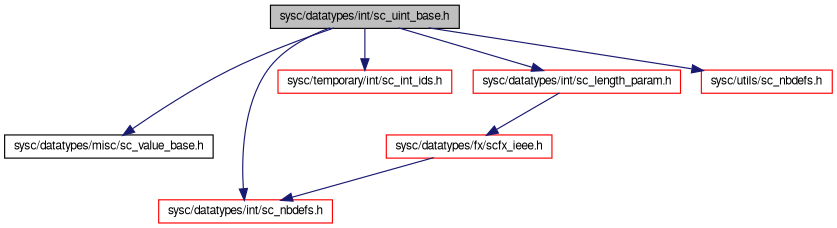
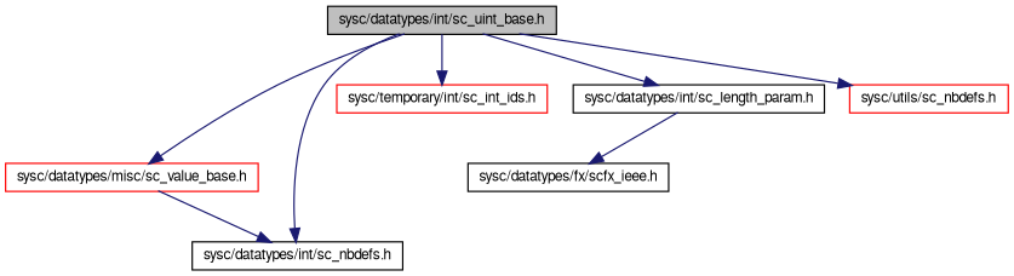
  digraph {
    node [color=red fillcolor=white fontname=FreeSans fontsize=10 shape=record style=filled]
    edge [color=midnightblue fontname=FreeSans fontsize=10 labelfontname=FreeSans labelfontsize=10 style=solid]
    n1 [color=black fillcolor=grey75 fontcolor=black height=0.2 label="sysc/datatypes/int/sc_uint_base.h" width=0.4]
-   n2 [color=black height=0.2 label="sysc/datatypes/misc/sc_value_base.h" width=0.4]
-   n3 [height=0.2 label="sysc/datatypes/int/sc_nbdefs.h" width=0.4]
+   n2 [height=0.2 label="sysc/datatypes/misc/sc_value_base.h" width=0.4]
+   n3 [color=black height=0.2 label="sysc/datatypes/int/sc_nbdefs.h" width=0.4]
    n4 [height=0.2 label="sysc/temporary/int/sc_int_ids.h" width=0.4]
-   n5 [height=0.2 label="sysc/datatypes/int/sc_length_param.h" width=0.4]
+   n5 [color=black height=0.2 label="sysc/datatypes/int/sc_length_param.h" width=0.4]
    n6 [height=0.2 label="sysc/utils/sc_nbdefs.h" width=0.4]
-   n7 [height=0.2 label="sysc/datatypes/fx/scfx_ieee.h" width=0.4]
+   n7 [color=black height=0.2 label="sysc/datatypes/fx/scfx_ieee.h" width=0.4]
    n1 -> n2
    n1 -> n3
    n1 -> n4
    n1 -> n5
    n1 -> n6
-   n7 -> n3
+   n2 -> n3
    n5 -> n7
  }
